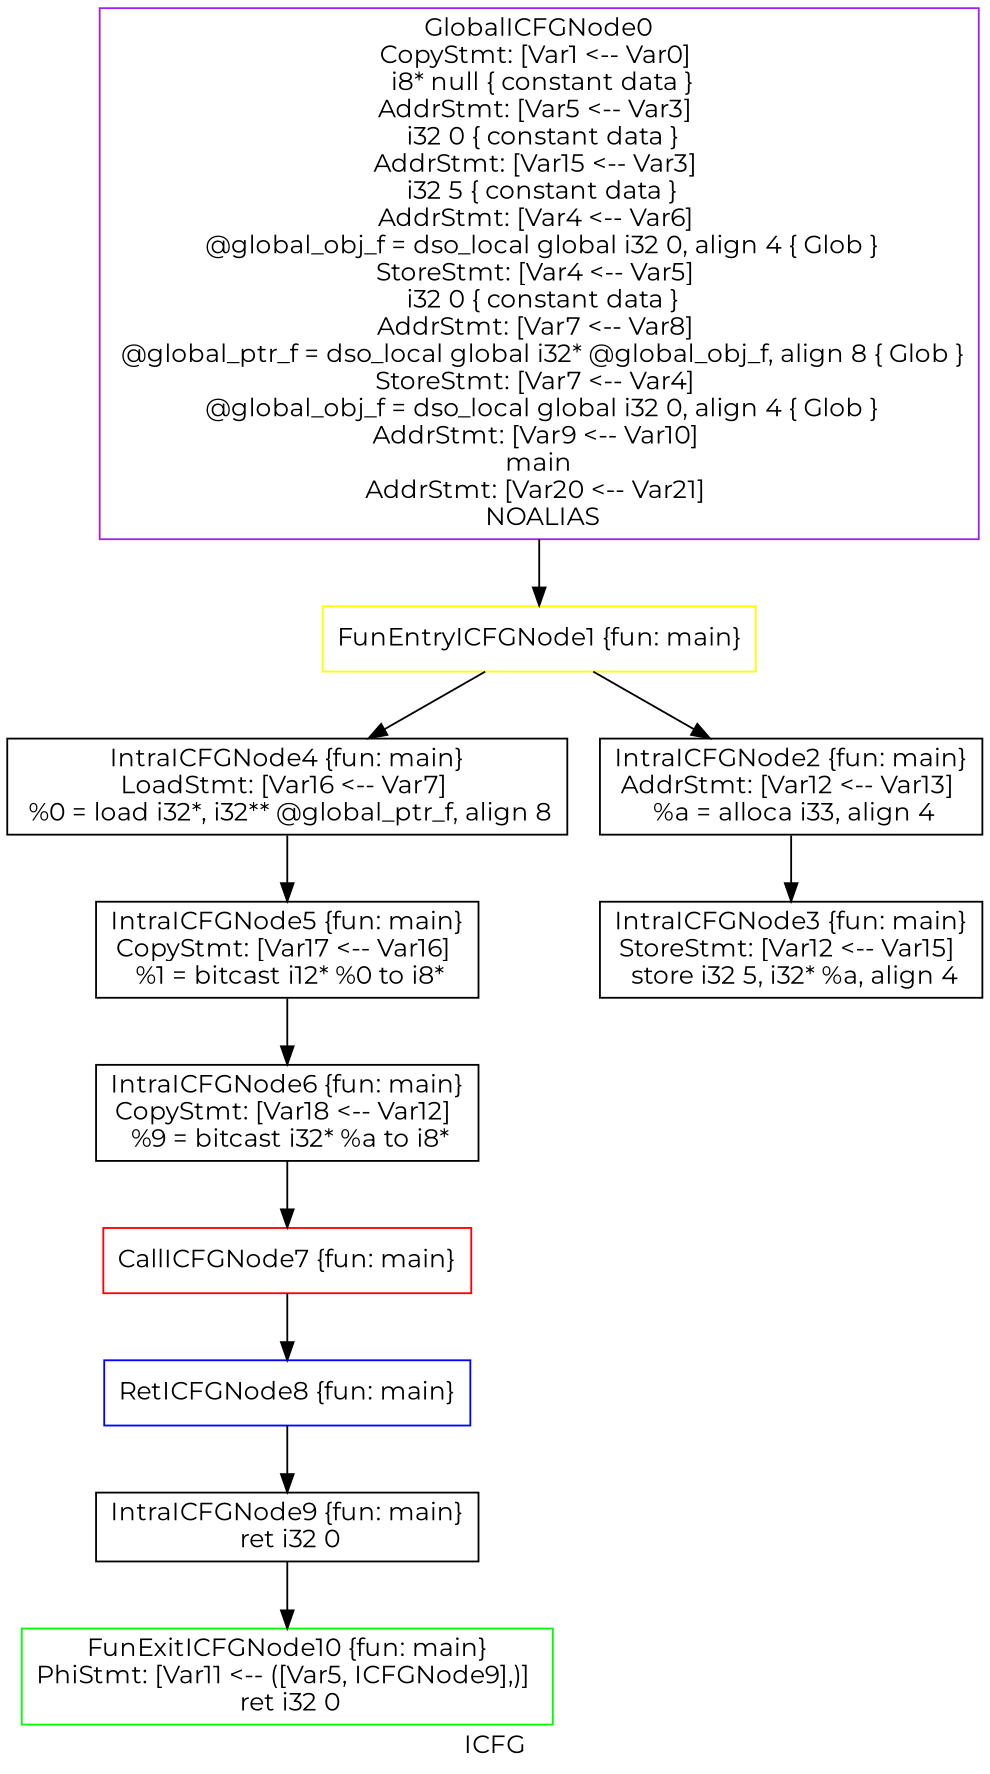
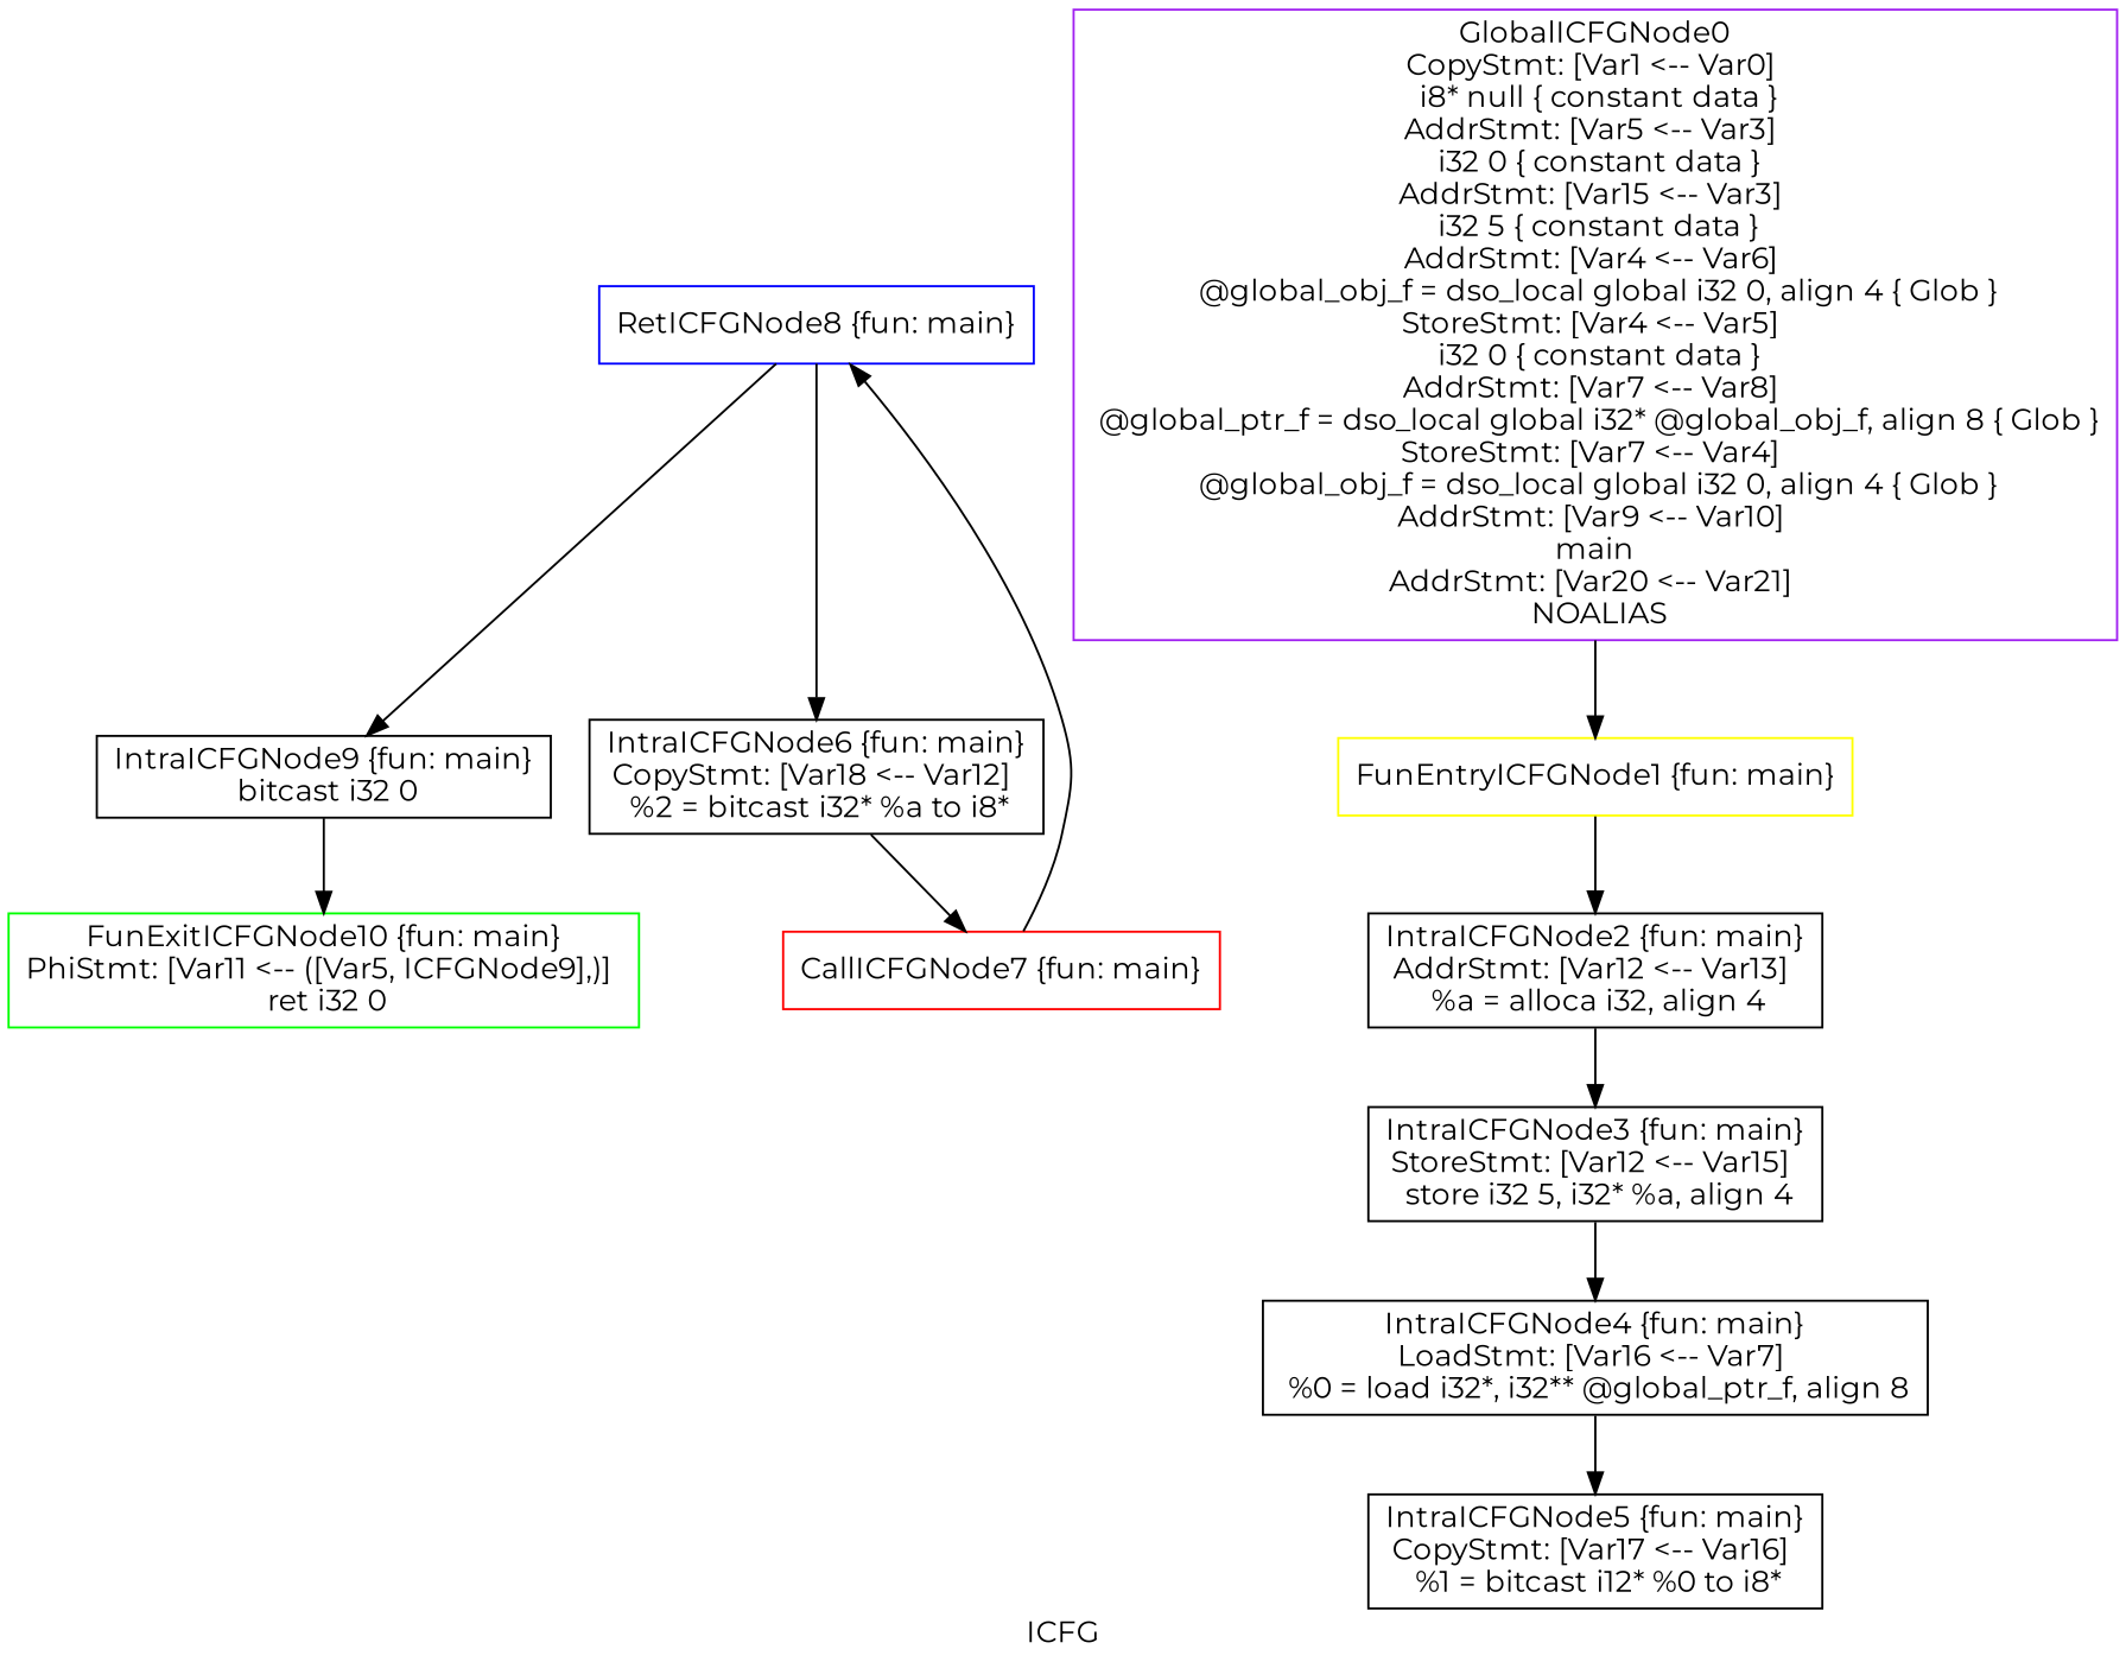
  digraph {
    fontname=Montserrat
    label=ICFG
    node [color=black fontname=Montserrat shape=record]
    edge [fontname=Montserrat style=solid]
    n1 [color=green label="{FunExitICFGNode10 \{fun: main\}\nPhiStmt: [Var11 \<-- ([Var5, ICFGNode9],)]  \n   ret i32 0 }"]
-   n2 [label="{IntraICFGNode9 \{fun: main\}\n   ret i32 0 }"]
+   n2 [label="{IntraICFGNode9 \{fun: main\}\n   bitcast i32 0 }"]
    n3 [color=blue label="{RetICFGNode8 \{fun: main\}}"]
    n4 [color=red label="{CallICFGNode7 \{fun: main\}}"]
-   n5 [label="{IntraICFGNode6 \{fun: main\}\nCopyStmt: [Var18 \<-- Var12]  \n   %9 = bitcast i32* %a to i8* }"]
+   n5 [label="{IntraICFGNode6 \{fun: main\}\nCopyStmt: [Var18 \<-- Var12]  \n   %2 = bitcast i32* %a to i8* }"]
    n6 [label="{IntraICFGNode5 \{fun: main\}\nCopyStmt: [Var17 \<-- Var16]  \n   %1 = bitcast i12* %0 to i8* }"]
    n7 [label="{IntraICFGNode4 \{fun: main\}\nLoadStmt: [Var16 \<-- Var7]  \n   %0 = load i32*, i32** @global_ptr_f, align 8 }"]
    n8 [label="{IntraICFGNode3 \{fun: main\}\nStoreStmt: [Var12 \<-- Var15]  \n   store i32 5, i32* %a, align 4 }"]
-   n9 [label="{IntraICFGNode2 \{fun: main\}\nAddrStmt: [Var12 \<-- Var13]  \n   %a = alloca i33, align 4 }"]
+   n9 [label="{IntraICFGNode2 \{fun: main\}\nAddrStmt: [Var12 \<-- Var13]  \n   %a = alloca i32, align 4 }"]
    n10 [color=yellow label="{FunEntryICFGNode1 \{fun: main\}}"]
    n11 [color=purple label="{GlobalICFGNode0\nCopyStmt: [Var1 \<-- Var0]  \n i8* null \{ constant data \}\nAddrStmt: [Var5 \<-- Var3]  \n i32 0 \{ constant data \}\nAddrStmt: [Var15 \<-- Var3]  \n i32 5 \{ constant data \}\nAddrStmt: [Var4 \<-- Var6]  \n @global_obj_f = dso_local global i32 0, align 4 \{ Glob  \}\nStoreStmt: [Var4 \<-- Var5]  \n i32 0 \{ constant data \}\nAddrStmt: [Var7 \<-- Var8]  \n @global_ptr_f = dso_local global i32* @global_obj_f, align 8 \{ Glob  \}\nStoreStmt: [Var7 \<-- Var4]  \n @global_obj_f = dso_local global i32 0, align 4 \{ Glob  \}\nAddrStmt: [Var9 \<-- Var10]  \n main \nAddrStmt: [Var20 \<-- Var21]  \n NOALIAS }"]
    n2 -> n1
    n3 -> n2
    n4 -> n3
    n5 -> n4
-   n6 -> n5
+   n3 -> n5
    n7 -> n6
-   n10 -> n7
+   n8 -> n7
    n9 -> n8
    n10 -> n9
    n11 -> n10
  }
